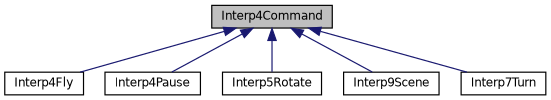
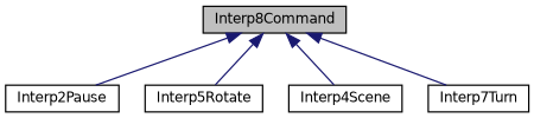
  digraph {
    node [color=black fillcolor=white fontname=Helvetica fontsize=10 shape=record style=filled]
    edge [color=midnightblue dir=back fontname=Helvetica fontsize=10 labelfontname=Helvetica labelfontsize=10 style=solid]
-   n1 [fillcolor=grey75 fontcolor=black height=0.2 label=Interp4Command width=0.4]
-   n2 [height=0.2 label=Interp4Fly width=0.4]
-   n3 [height=0.2 label=Interp4Pause width=0.4]
+   n1 [fillcolor=grey75 fontcolor=black height=0.2 label=Interp8Command width=0.4]
+   n3 [height=0.2 label=Interp2Pause width=0.4]
    n4 [height=0.2 label=Interp5Rotate width=0.4]
-   n5 [height=0.2 label=Interp9Scene width=0.4]
+   n5 [height=0.2 label=Interp4Scene width=0.4]
    n6 [height=0.2 label=Interp7Turn width=0.4]
-   n1 -> n2
    n1 -> n3
    n1 -> n4
    n1 -> n5
    n1 -> n6
  }
